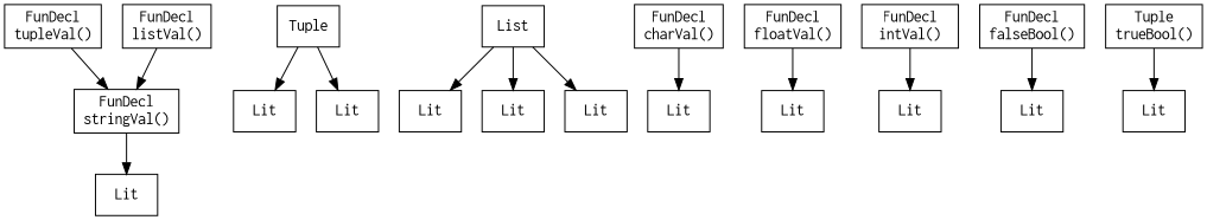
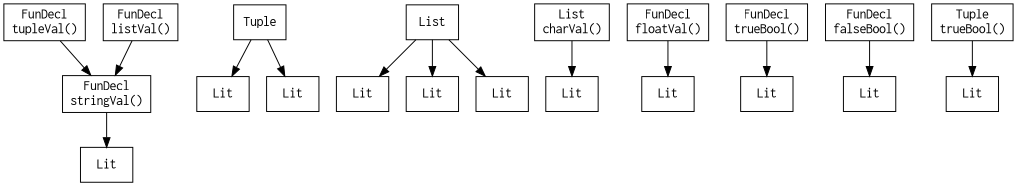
  digraph {
    node [fontname=Courier shape=box]
    n1 [label="FunDecl\ntupleVal()"]
    n2 [label="FunDecl\nstringVal()"]
    n3 [label=Tuple]
    n4 [label=Lit]
    n5 [label=Lit]
    n6 [label="FunDecl\nlistVal()"]
    n7 [label=List]
    n8 [label=Lit]
    n9 [label=Lit]
    n10 [label=Lit]
    n11 [label=Lit]
-   n12 [label="FunDecl\ncharVal()"]
+   n12 [label="List\ncharVal()"]
    n13 [label=Lit]
    n14 [label="FunDecl\nfloatVal()"]
    n15 [label=Lit]
-   n16 [label="FunDecl\nintVal()"]
+   n16 [label="FunDecl\ntrueBool()"]
    n17 [label=Lit]
    n18 [label="FunDecl\nfalseBool()"]
    n19 [label=Lit]
    n20 [label="Tuple\ntrueBool()"]
    n21 [label=Lit]
    n1 -> n2
    n2 -> n11
    n3 -> n4
    n3 -> n5
    n6 -> n2
    n7 -> n8
    n7 -> n9
    n7 -> n10
    n12 -> n13
    n14 -> n15
    n16 -> n17
    n18 -> n19
    n20 -> n21
  }
